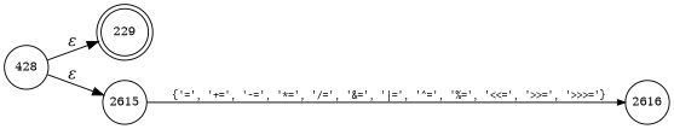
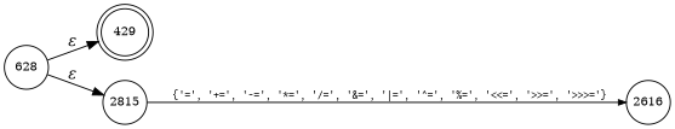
  digraph {
    rankdir=LR
    node [fixedsize=true fontsize=11 shape=circle peripheries=1]
    edge [fontname="Times-Italic"]
-   n1 [label=229 shape=doublecircle width=.6 peripheries=""]
-   n2 [label=2615 width=.55]
+   n1 [label=429 shape=doublecircle width=.6 peripheries=""]
+   n2 [label=2815 width=.55]
    n3 [label=2616 width=.55]
-   n4 [label=428 width=.55]
+   n4 [label=628 width=.55]
    n2 -> n3 [arrowhead=normal arrowsize=.7 fontname=Courier fontsize=11 label="{'=', '+=', '-=', '*=', '/=', '&=', '|=', '^=', '%=', '<<=', '>>=', '>>>='}"]
    n4 -> n1 [label="&epsilon;"]
    n4 -> n2 [label="&epsilon;"]
  }
